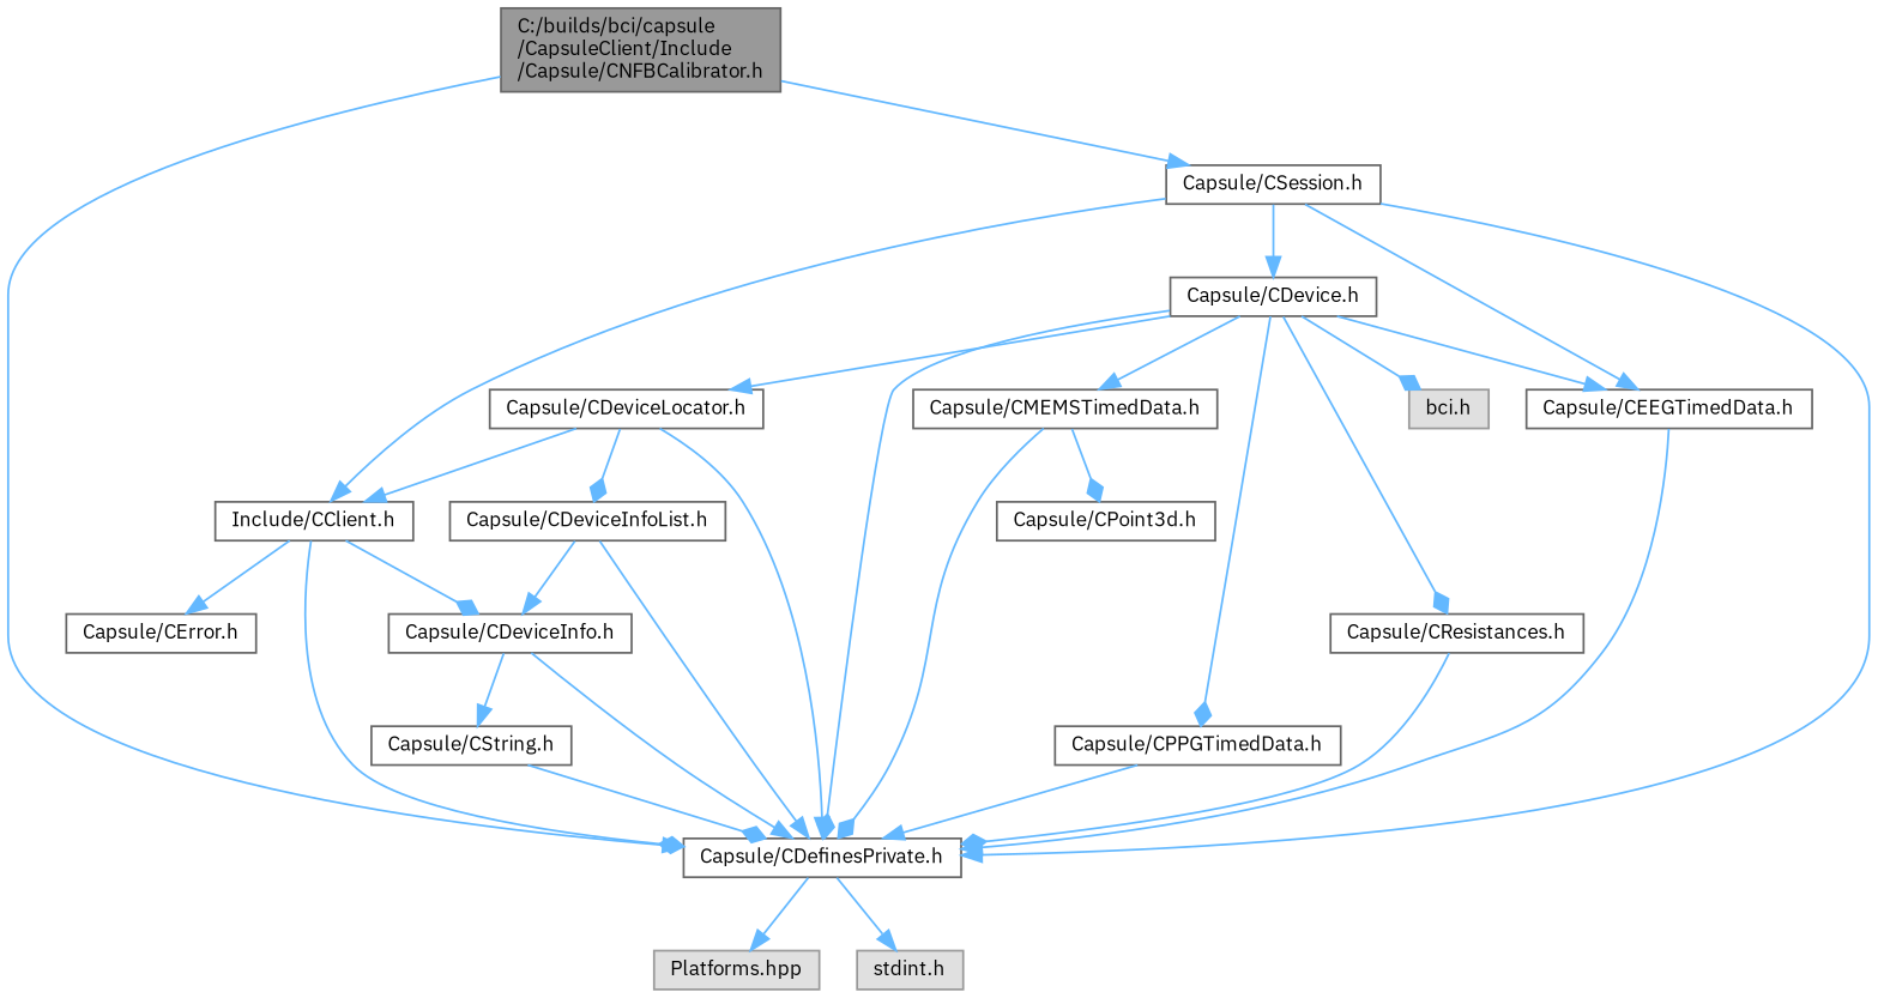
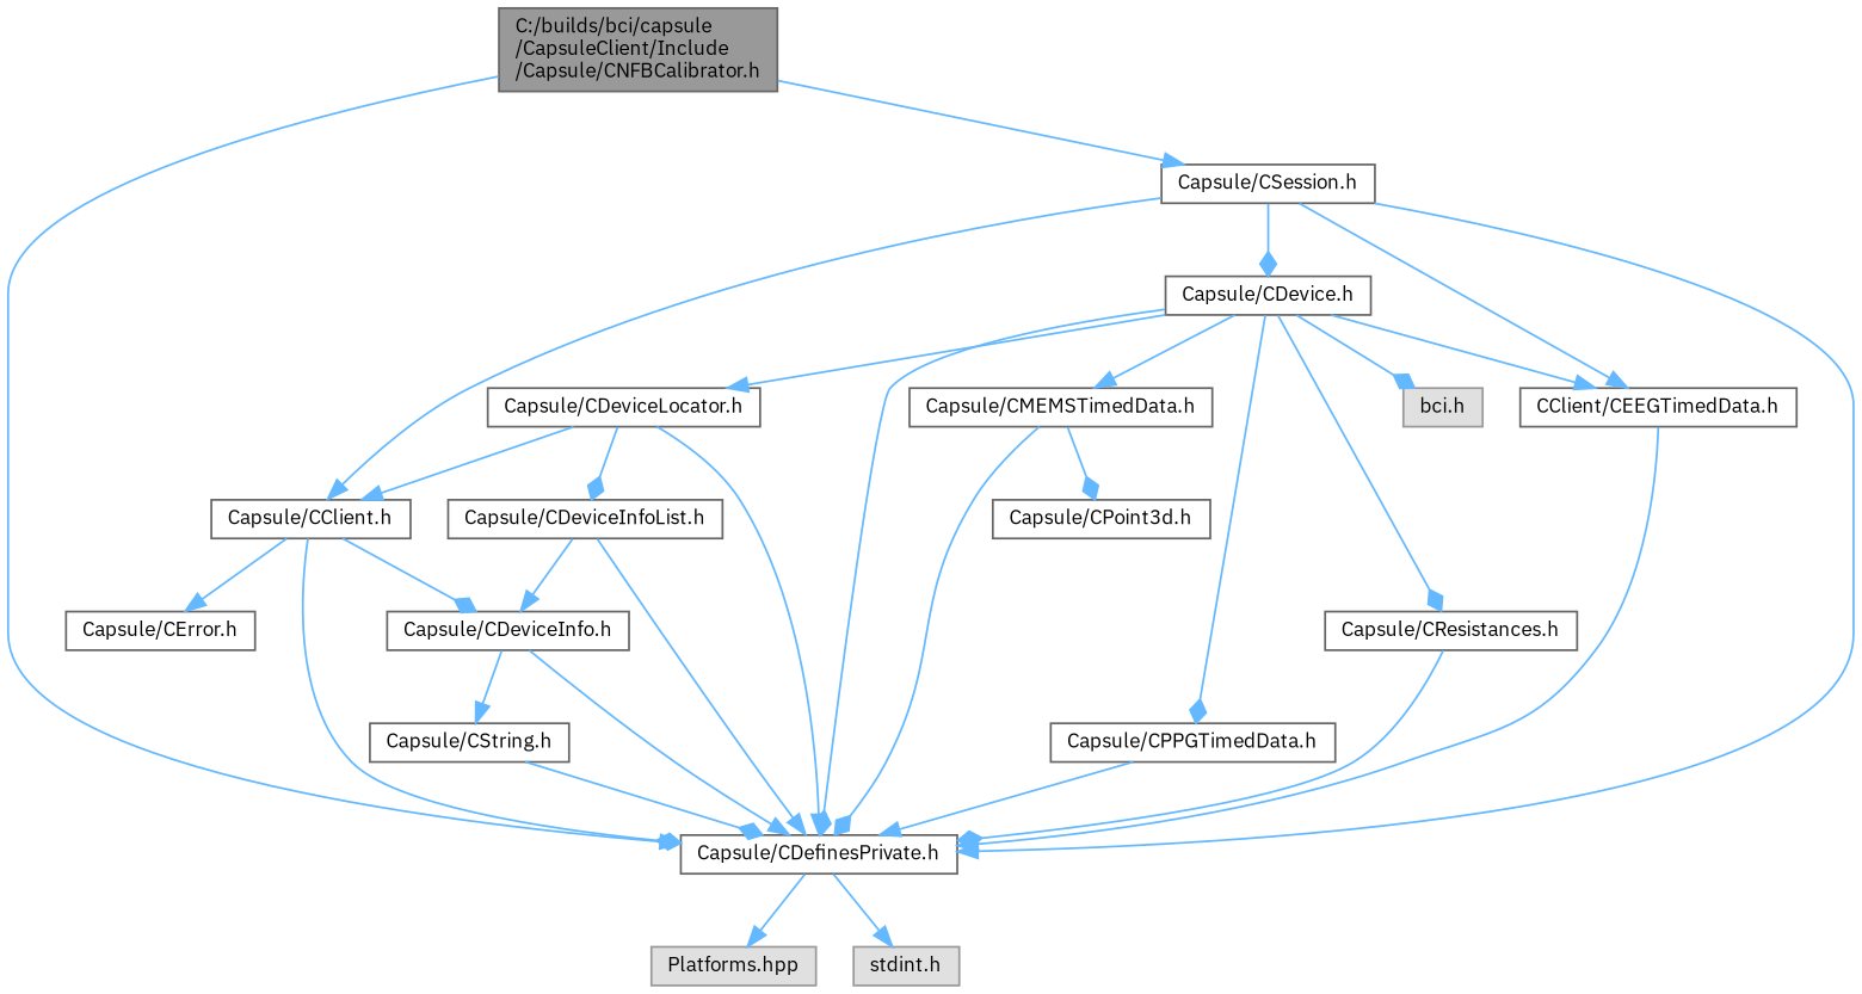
  digraph {
    fontname="IBM Plex Sans"
    node [color=grey40 fillcolor=white fontname="IBM Plex Sans" fontsize=10 shape=box style=filled]
    edge [arrowhead=normal color=steelblue1 fontname="IBM Plex Sans" fontsize=10 labelfontname=Helvetica labelfontsize=10 style=solid]
    n1 [color=gray40 fillcolor=grey60 fontcolor=black height=0.2 label="C:/builds/bci/capsule\l/CapsuleClient/Include\l/Capsule/CNFBCalibrator.h" width=0.4]
    n2 [height=0.2 label="Capsule/CDefinesPrivate.h" width=0.4]
    n3 [height=0.2 label="Capsule/CSession.h" width=0.4]
    n4 [color=grey60 fillcolor="#E0E0E0" height=0.2 label="Platforms.hpp" width=0.4]
    n5 [color=grey60 fillcolor="#E0E0E0" height=0.2 label="stdint.h" width=0.4]
-   n6 [height=0.2 label="Include/CClient.h" width=0.4]
+   n6 [height=0.2 label="Capsule/CClient.h" width=0.4]
    n7 [height=0.2 label="Capsule/CDevice.h" width=0.4]
-   n8 [height=0.2 label="Capsule/CEEGTimedData.h" width=0.4]
+   n8 [height=0.2 label="CClient/CEEGTimedData.h" width=0.4]
    n9 [height=0.2 label="Capsule/CError.h" width=0.4]
    n10 [height=0.2 label="Capsule/CDeviceInfo.h" width=0.4]
    n11 [height=0.2 label="Capsule/CDeviceLocator.h" width=0.4]
    n12 [height=0.2 label="Capsule/CMEMSTimedData.h" width=0.4]
    n13 [height=0.2 label="Capsule/CPPGTimedData.h" width=0.4]
    n14 [height=0.2 label="Capsule/CResistances.h" width=0.4]
    n15 [color=grey60 fillcolor="#E0E0E0" height=0.2 label="bci.h" width=0.4]
    n16 [height=0.2 label="Capsule/CString.h" width=0.4]
    n17 [height=0.2 label="Capsule/CDeviceInfoList.h" width=0.4]
    n18 [height=0.2 label="Capsule/CPoint3d.h" width=0.4]
    n1 -> n2
    n1 -> n3
    n2 -> n4
    n2 -> n5
    n3 -> n2
    n3 -> n6
-   n3 -> n7
+   n3 -> n7 [arrowhead=diamond]
    n3 -> n8
    n6 -> n2 [arrowhead=diamond]
    n6 -> n9
    n6 -> n10 [arrowhead=diamond]
    n7 -> n2 [arrowhead=diamond]
    n7 -> n8
    n7 -> n11
    n7 -> n12
    n7 -> n13 [arrowhead=diamond]
    n7 -> n14 [arrowhead=diamond]
    n7 -> n15 [arrowhead=diamond]
    n8 -> n2
    n10 -> n2
    n10 -> n16
    n11 -> n2
    n11 -> n6
    n11 -> n17 [arrowhead=diamond]
    n12 -> n2 [arrowhead=diamond]
    n12 -> n18 [arrowhead=diamond]
    n13 -> n2
    n14 -> n2 [arrowhead=diamond]
    n16 -> n2 [arrowhead=diamond]
    n17 -> n2
    n17 -> n10
  }
